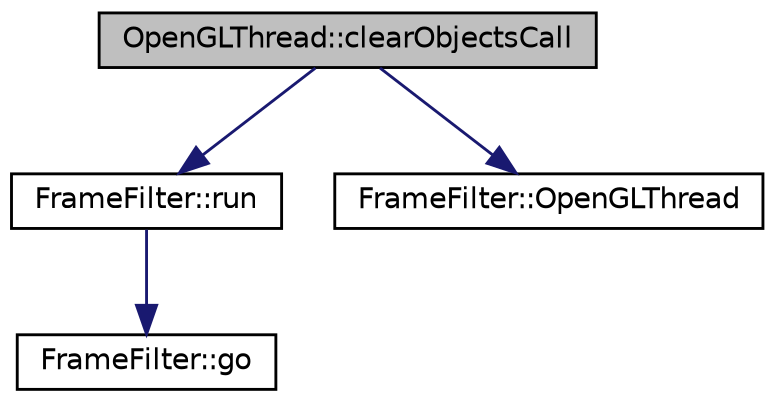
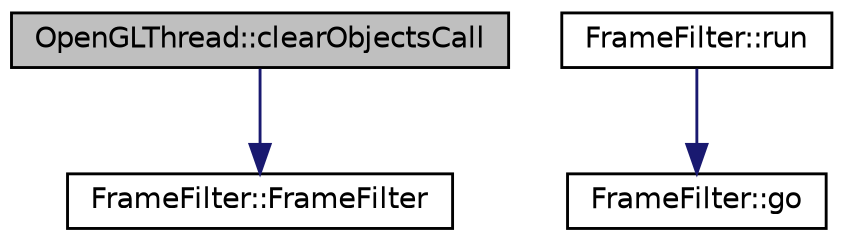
  digraph {
    rankdir=TB
    node [color=black fillcolor=white fontname=Helvetica fontsize=10 shape=record style=filled]
    edge [color=midnightblue fontname=Helvetica fontsize=10 labelfontname=Helvetica labelfontsize=10 style=solid]
    n1 [fillcolor=grey75 fontcolor=black height=0.2 label="OpenGLThread::clearObjectsCall" width=0.4]
    n2 [height=0.2 label="FrameFilter::run" width=0.4]
-   n3 [height=0.2 label="FrameFilter::OpenGLThread" width=0.4]
+   n3 [height=0.2 label="FrameFilter::FrameFilter" width=0.4]
    n4 [height=0.2 label="FrameFilter::go" width=0.4]
-   n1 -> n2
    n1 -> n3
    n2 -> n4
  }
